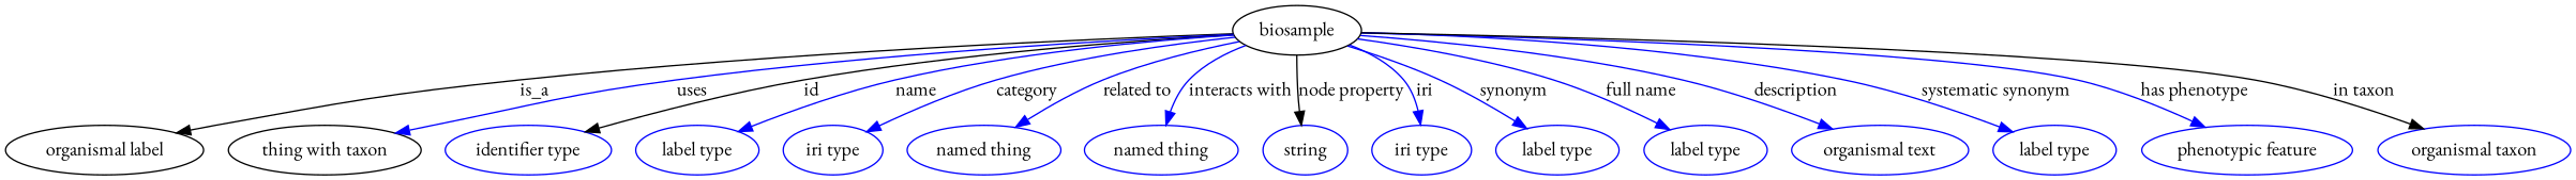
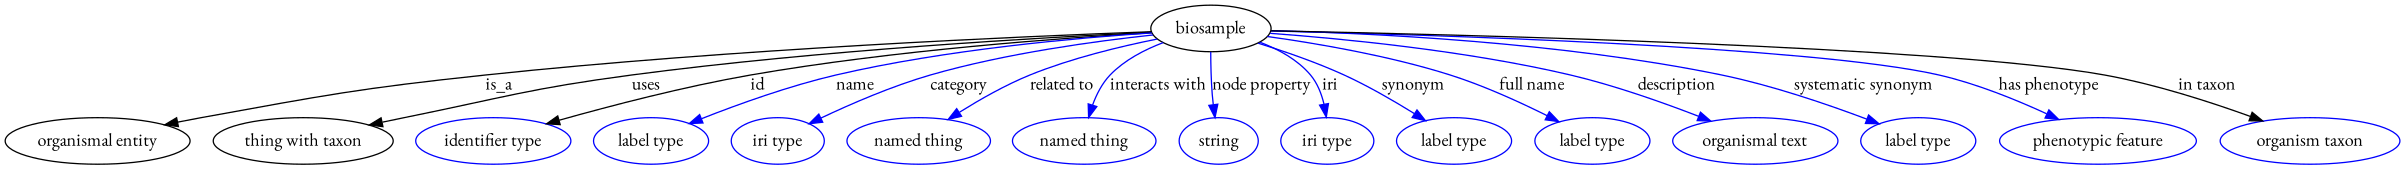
  digraph {
    fontname="EB Garamond"
    node [fontname="EB Garamond" color=blue]
    edge [fontname="EB Garamond" color=blue style=solid]
    n1 [height=0.5 label=biosample width=1.2905 color=""]
-   "organismal entity" [height=0.5 width=1.9888 label="organismal label" color=""]
+   "organismal entity" [height=0.5 width=1.9888 color=""]
    "thing with taxon" [height=0.5 width=1.891 color=""]
    n4 [height=0.5 label="identifier type" width=1.652]
    n5 [height=0.5 label="label type" width=1.2425]
    n6 [height=0.5 label="iri type" width=0.9834]
    n7 [height=0.5 label="named thing" width=1.5019]
    n8 [height=0.5 label="named thing" width=1.5019]
    n9 [height=0.5 label=string width=0.8403]
    n10 [height=0.5 label="iri type" width=0.9834]
    n11 [height=0.5 label="label type" width=1.2425]
    n12 [height=0.5 label="label type" width=1.2425]
    n13 [height=0.5 label="organismal text" width=1.5834]
    n14 [height=0.5 label="label type" width=1.2425]
    n15 [height=0.5 label="phenotypic feature" width=2.1155]
-   n16 [height=0.5 label="organismal taxon" width=1.7978]
+   n16 [height=0.5 label="organism taxon" width=1.7978]
    n1 -> "organismal entity" [label=is_a color="" style=""]
-   n1 -> "thing with taxon" [label=uses style=""]
+   n1 -> "thing with taxon" [label=uses color="" style=""]
    n1 -> n4 [color=black label=id]
    n1 -> n5 [label=name]
    n1 -> n6 [label=category]
    n1 -> n7 [label="related to"]
    n1 -> n8 [label="interacts with"]
-   n1 -> n9 [color=black label="node property"]
+   n1 -> n9 [label="node property"]
    n1 -> n10 [label=iri]
    n1 -> n11 [label=synonym]
    n1 -> n12 [label="full name"]
    n1 -> n13 [label=description]
    n1 -> n14 [label="systematic synonym"]
    n1 -> n15 [label="has phenotype"]
    n1 -> n16 [color=black label="in taxon"]
  }
